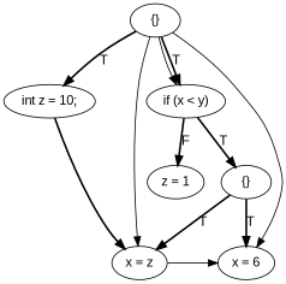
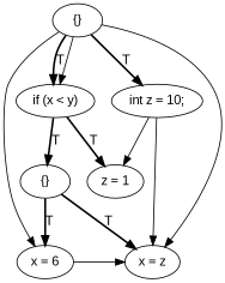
  digraph {
    fontname="Liberation Sans"
    rankdir=TD
    node [fontname="Liberation Sans"]
    edge [fontname="Liberation Sans"]
    n1 [label="int z = 10;"]
    n2 [label="if (x < y)"]
    n3 [label="z = 1"]
    n4 [label="{}"]
    n5 [label="x = z"]
    n6 [label="x = 6"]
    n7 [label="{}"]
    subgraph sub_1 {
      rank=same
      n1
      n2
    }
    subgraph sub_2 {
      rank=same
      n3
      n4
    }
    subgraph sub_3 {
      rank=same
      n5
      n6
    }
-   n1 -> n5 [style=bold]
-   n2 -> n3 [label=F style=bold]
+   n1 -> n3
+   n1 -> n5
+   n2 -> n3 [label=T style=bold]
    n2 -> n4 [label=T style=bold]
    n4 -> n5 [label=T style=bold]
    n4 -> n6 [label=T style=bold]
-   n5 -> n6
+   n6 -> n5
    n7 -> n1 [label=T style=bold]
    n7 -> n2 [label=T style=bold]
    n7 -> n2
    n7 -> n5
    n7 -> n6
  }
